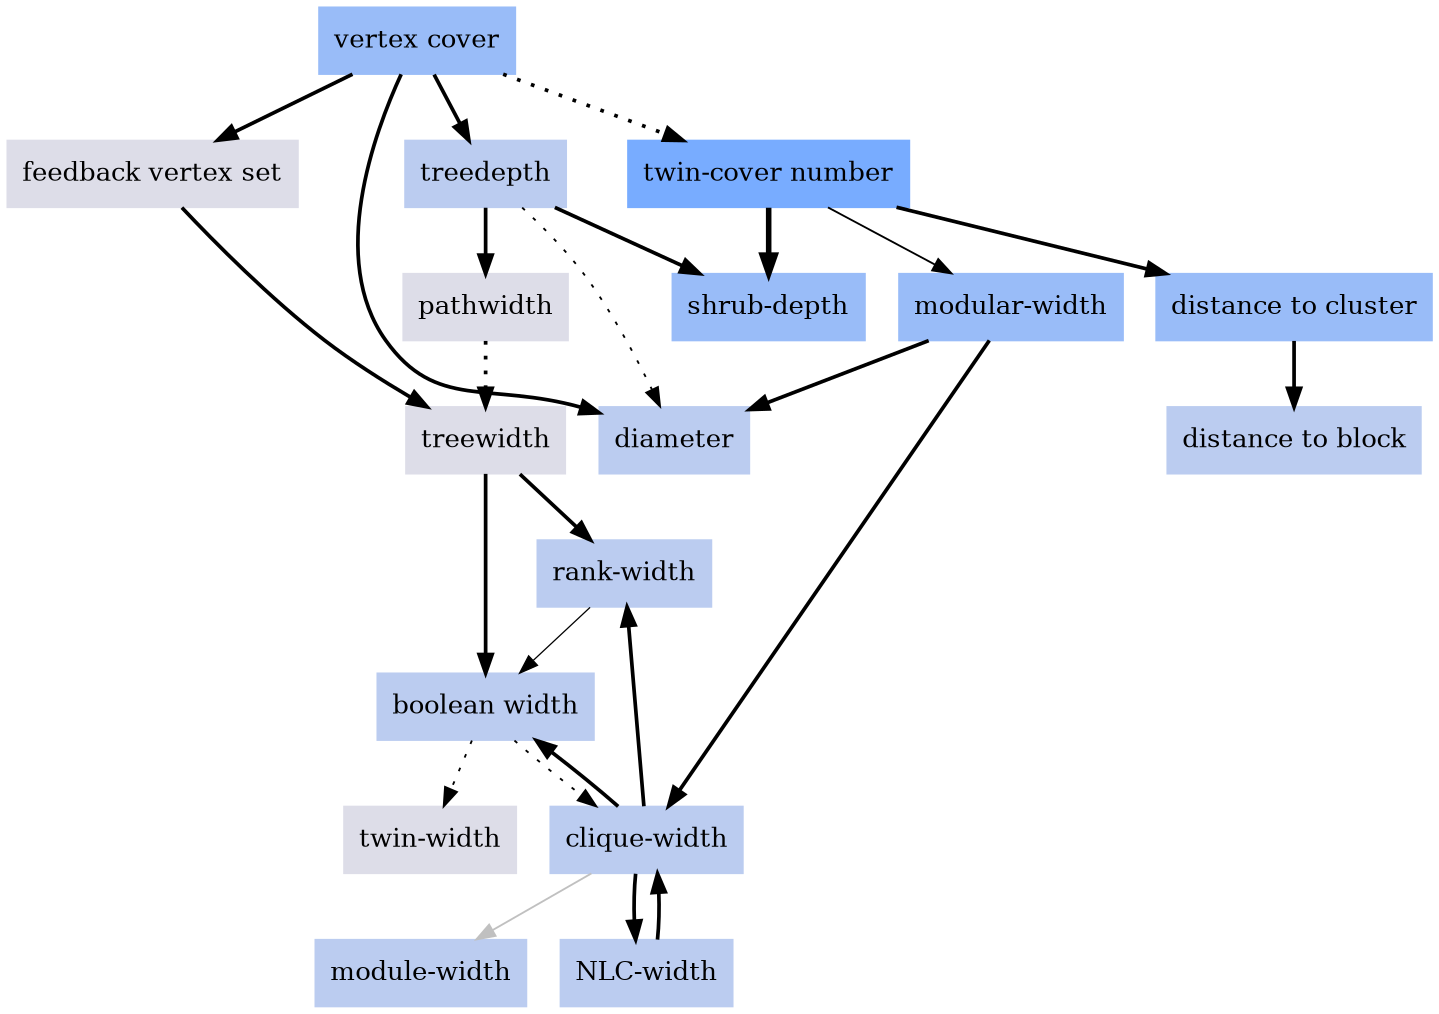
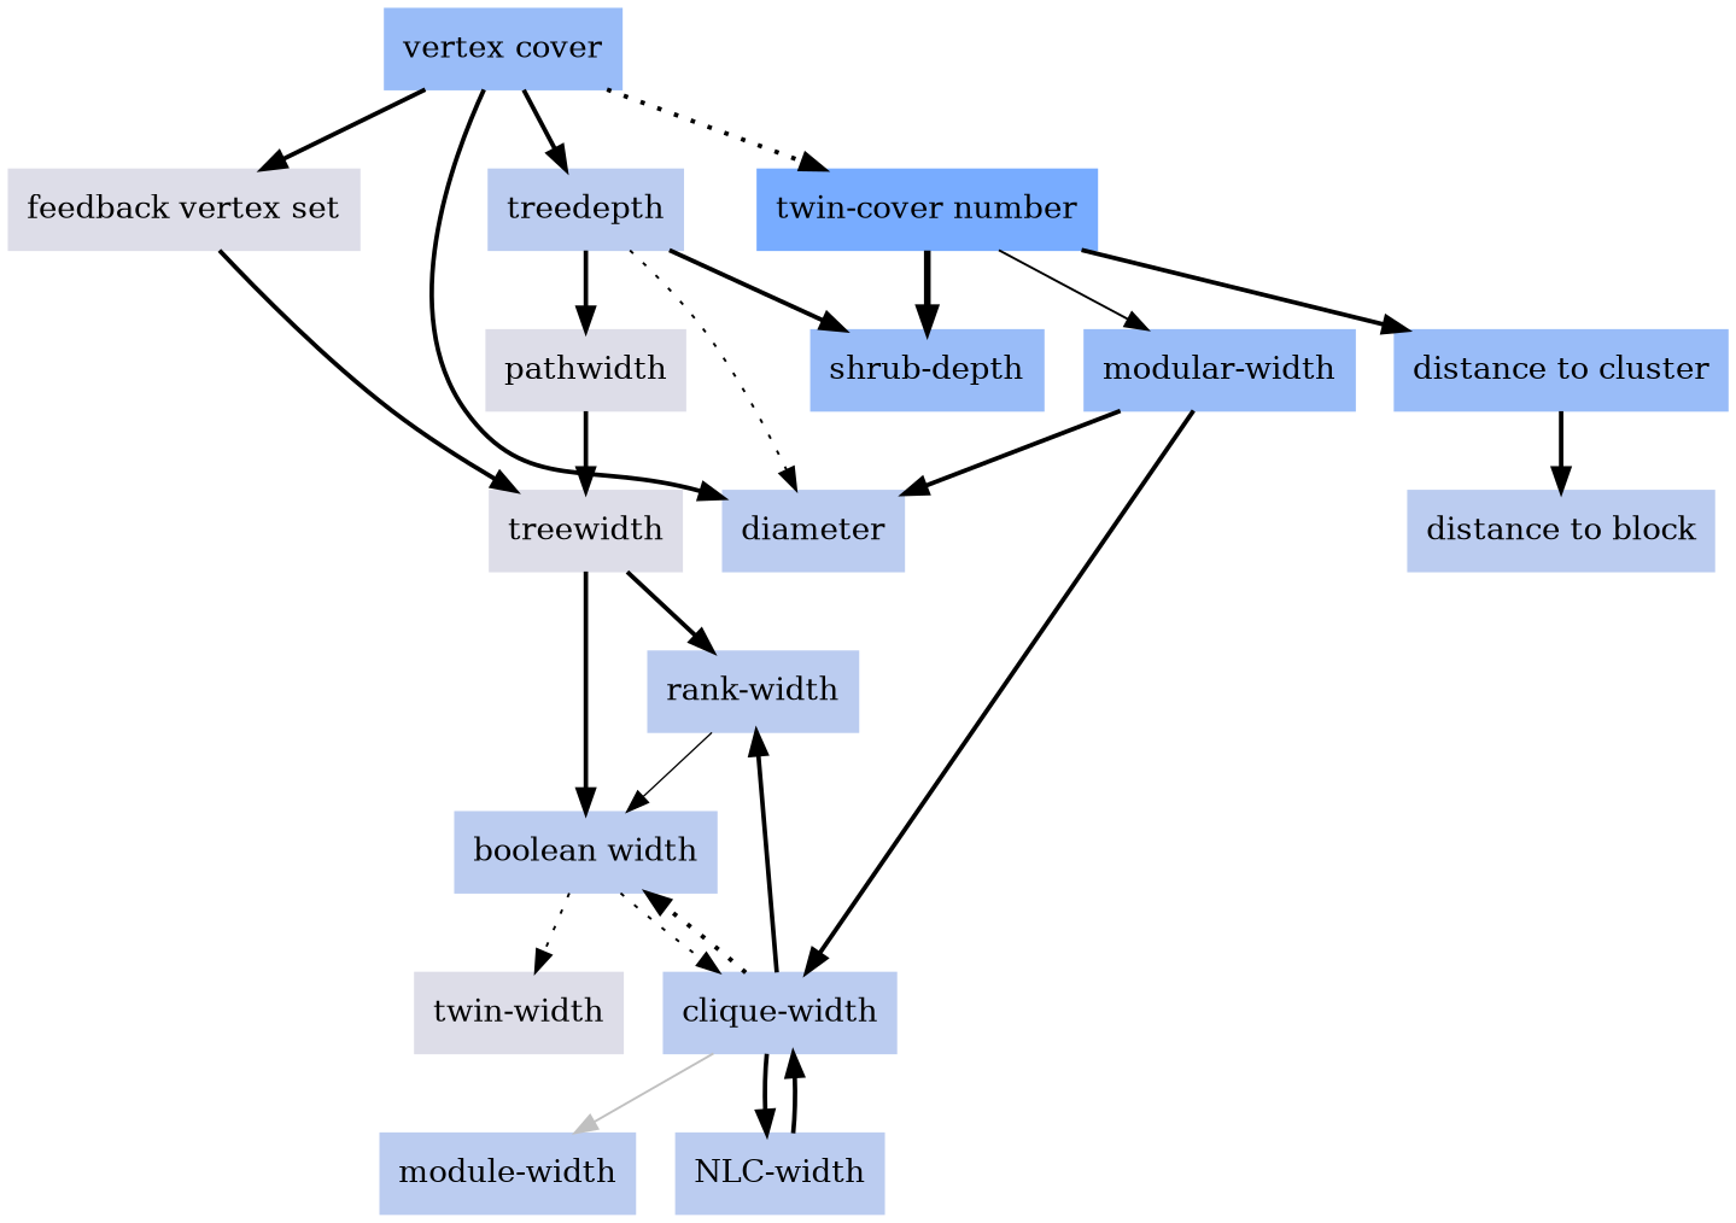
  digraph {
    node [color="#bbccf0" shape=box style=filled]
    edge [decorate=true lblstyle="above, sloped" penwidth=2.0 weight=100]
    n1 [color="#dddde8" label=pathwidth]
    n2 [color="#dddde8" label=treewidth]
    n3 [label="rank-width"]
    n4 [label="boolean width"]
    n5 [color="#78acff" label="twin-cover number"]
    n6 [color="#99bcf8" label="modular-width"]
    n7 [color="#99bcf8" label="distance to cluster"]
    n8 [color="#99bcf8" label="shrub-depth"]
    n9 [label=diameter]
    n10 [label="clique-width"]
    n11 [label="distance to block"]
    n12 [color="#dddde8" label="twin-width"]
    n13 [label="module-width"]
    n14 [label="NLC-width"]
    n15 [color="#99bcf8" label="vertex cover"]
    n16 [color="#dddde8" label="feedback vertex set"]
    n17 [label=treedepth]
-   n1 -> n2 [style=dotted]
+   n1 -> n2
    n2 -> n3
    n2 -> n4
    n3 -> n4 [penwidth=0.7 weight=20]
    n4 -> n10 [penwidth=1.0 style=dotted weight=1]
    n4 -> n12 [penwidth=1.0 style=dotted weight=1]
    n5 -> n6 [penwidth=1.0 style=solid weight=1]
    n5 -> n7
    n5 -> n8 [penwidth=3.0]
    n6 -> n9
    n6 -> n10
    n7 -> n11
    n10 -> n3
-   n10 -> n4
+   n10 -> n4 [style=dotted]
    n10 -> n13 [color=gray weight=1 penwidth=""]
    n10 -> n14
    n14 -> n10
    n15 -> n5 [style=dotted]
    n15 -> n9
    n15 -> n16
    n15 -> n17
    n16 -> n2
    n17 -> n1
    n17 -> n8
    n17 -> n9 [penwidth=1.0 style=dotted weight=1]
  }
